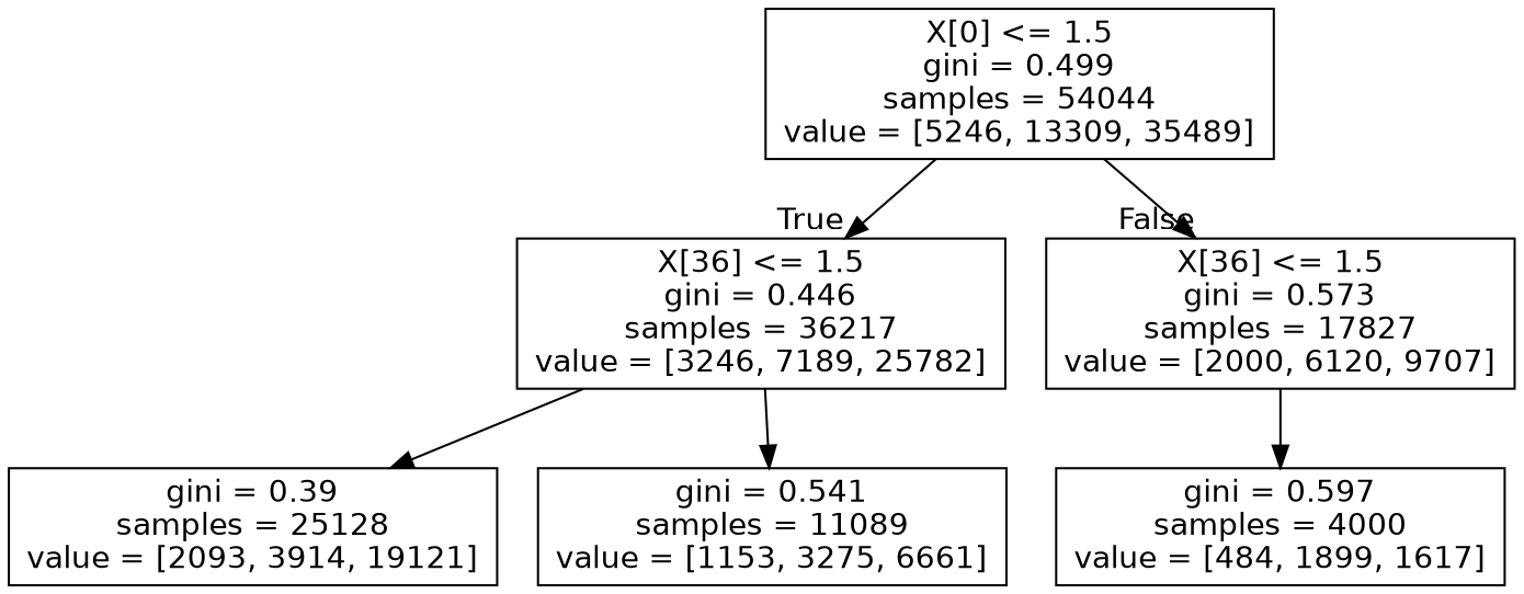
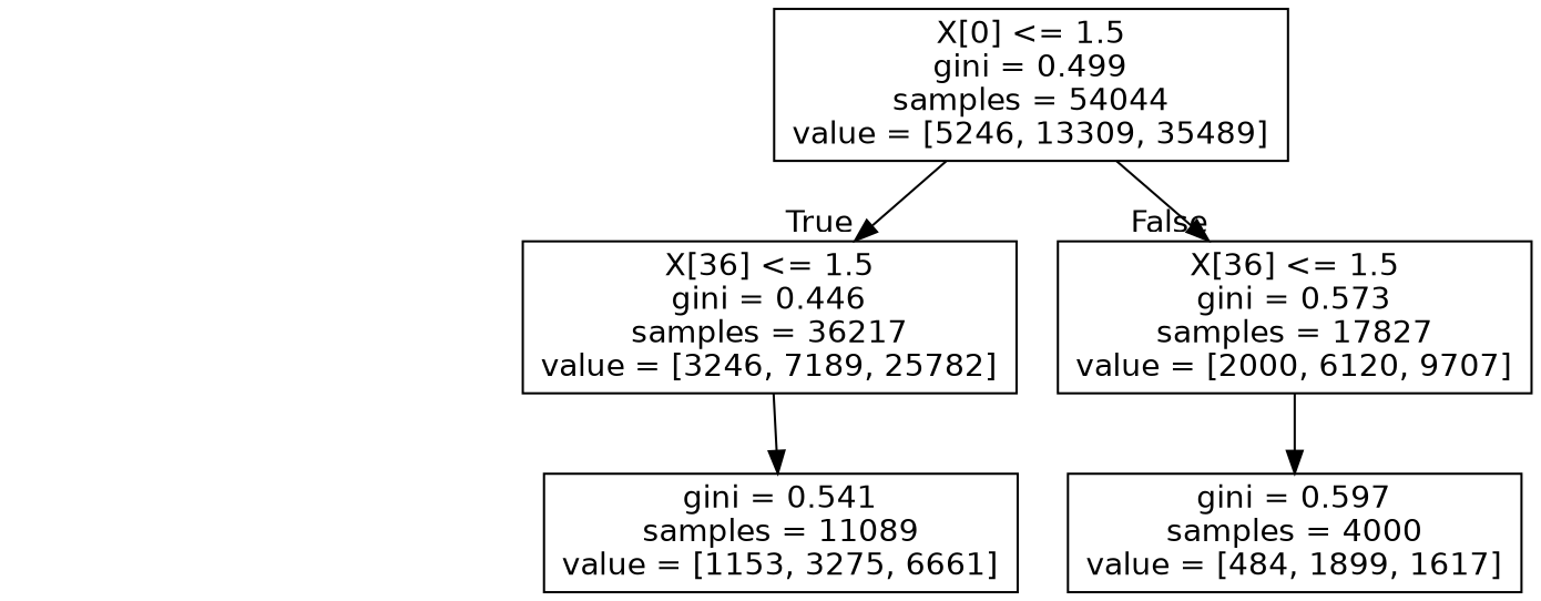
  digraph {
    node [fontname=helvetica shape=box]
    edge [fontname=helvetica]
    n1 [label="X[0] <= 1.5\ngini = 0.499\nsamples = 54044\nvalue = [5246, 13309, 35489]"]
    n2 [label="X[36] <= 1.5\ngini = 0.446\nsamples = 36217\nvalue = [3246, 7189, 25782]"]
    n3 [label="X[36] <= 1.5\ngini = 0.573\nsamples = 17827\nvalue = [2000, 6120, 9707]"]
-   n4 [label="gini = 0.39\nsamples = 25128\nvalue = [2093, 3914, 19121]"]
    n5 [label="gini = 0.541\nsamples = 11089\nvalue = [1153, 3275, 6661]"]
    n6 [label="gini = 0.597\nsamples = 4000\nvalue = [484, 1899, 1617]"]
    n1 -> n2 [headlabel=True labelangle=45 labeldistance=2.5]
    n1 -> n3 [headlabel=False labelangle=-45 labeldistance=2.5]
-   n2 -> n4
    n2 -> n5
    n3 -> n6
  }
